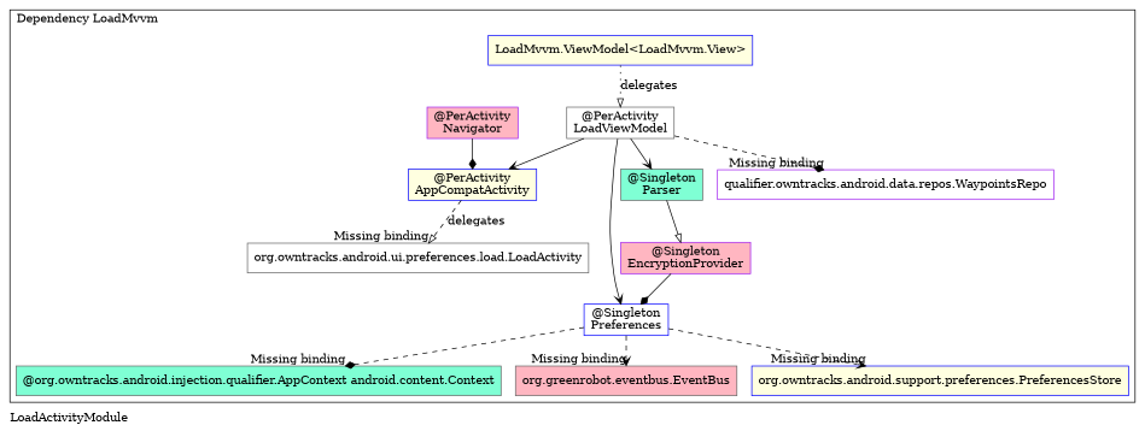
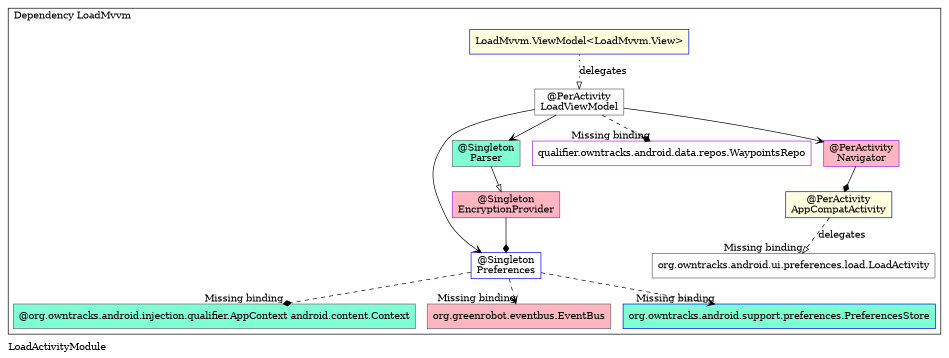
  digraph {
    compound=true
    label=LoadActivityModule
    labeljust=l
    rankdir=TB
    node [color=gray40 fillcolor=white shape=rectangle style=filled]
    edge [arrowhead=vee]
    n1 [color=blue fillcolor=lightyellow label="@PerActivity\nAppCompatActivity"]
    n2 [label="org.owntracks.android.ui.preferences.load.LoadActivity"]
    n3 [color=blue fillcolor=lightyellow label="LoadMvvm.ViewModel<LoadMvvm.View>"]
    n4 [label="@PerActivity\nLoadViewModel"]
    n5 [color=blue label="@Singleton\nPreferences"]
    n6 [fillcolor=aquamarine label="@Singleton\nParser"]
    n7 [color=purple label="qualifier.owntracks.android.data.repos.WaypointsRepo"]
    n8 [color=purple fillcolor=lightpink label="@PerActivity\nNavigator"]
    n9 [fillcolor=aquamarine label="@org.owntracks.android.injection.qualifier.AppContext android.content.Context"]
    n10 [fillcolor=lightpink label="org.greenrobot.eventbus.EventBus"]
-   n11 [color=blue fillcolor=lightyellow label="org.owntracks.android.support.preferences.PreferencesStore"]
+   n11 [color=blue fillcolor=aquamarine label="org.owntracks.android.support.preferences.PreferencesStore"]
    n12 [color=purple fillcolor=lightpink label="@Singleton\nEncryptionProvider"]
    subgraph cluster_1 {
      label="Entry Points"
    }
    subgraph cluster_2 {
      label="Dependency LoadMvvm"
      n1
      n2
      n3
      n4
      n5
      n6
      n7
      n8
      n9
      n10
      n11
      n12
    }
    subgraph cluster_3 {
      label=Subcomponents
      shape=folder
    }
    n1 -> n2 [arrowType=empty arrowhead=onormal headlabel="Missing binding" label=delegates style=dashed]
    n3 -> n4 [arrowhead=onormal label=delegates style=dotted]
    n4 -> n5
    n4 -> n6
    n4 -> n7 [arrowType=empty arrowhead=diamond headlabel="Missing binding" style=dashed]
-   n4 -> n1
+   n4 -> n8
    n5 -> n9 [arrowType=empty arrowhead=diamond headlabel="Missing binding" style=dashed]
    n5 -> n10 [arrowType=empty headlabel="Missing binding" style=dashed]
    n5 -> n11 [arrowType=empty headlabel="Missing binding" style=dashed]
    n6 -> n12 [arrowhead=onormal]
    n8 -> n1 [arrowhead=diamond]
    n12 -> n5 [arrowhead=diamond]
  }
